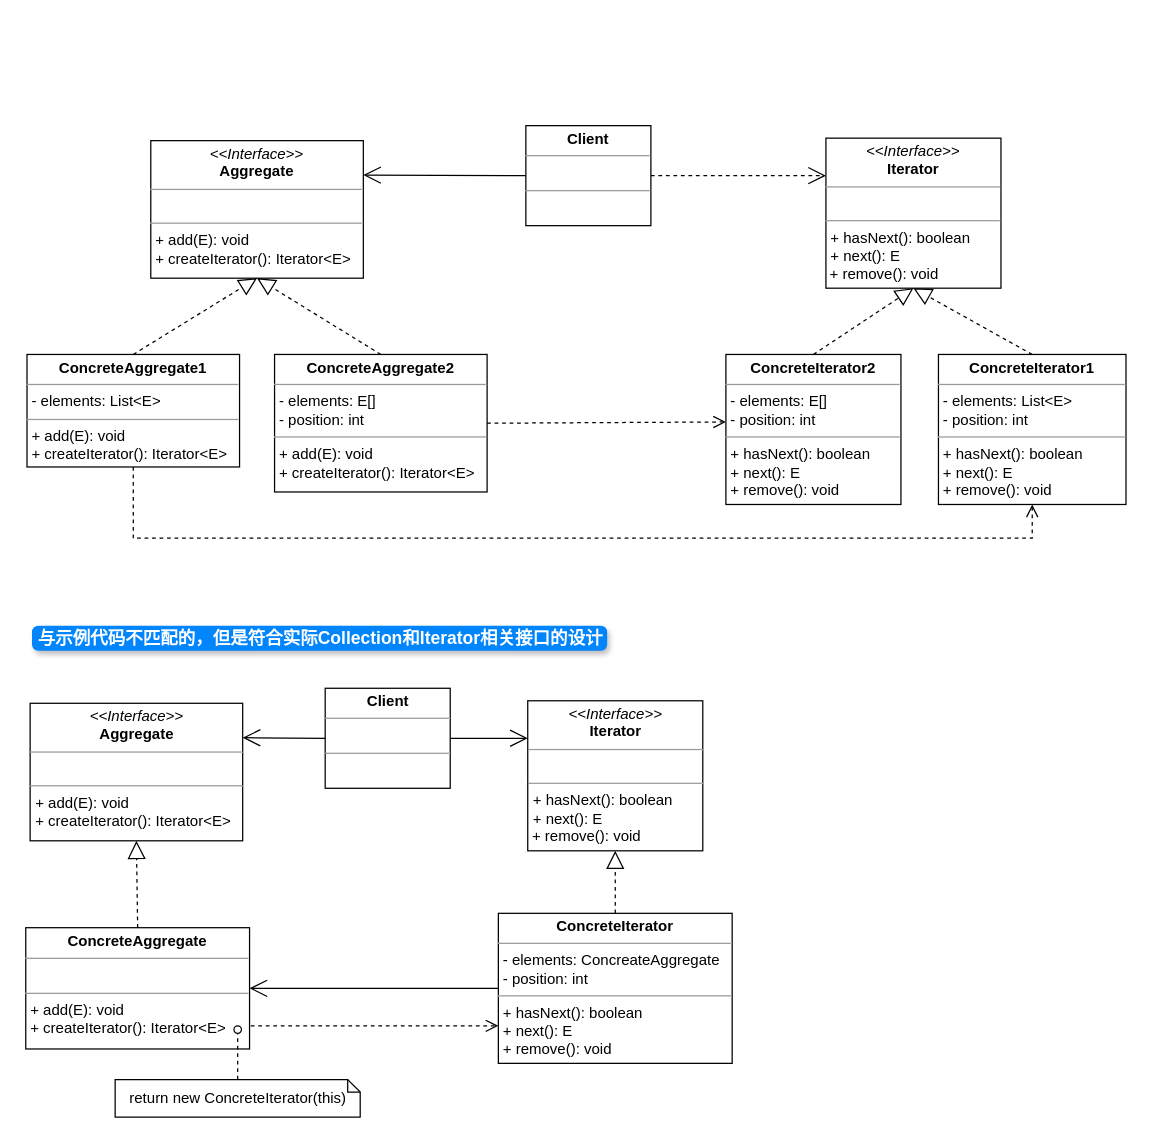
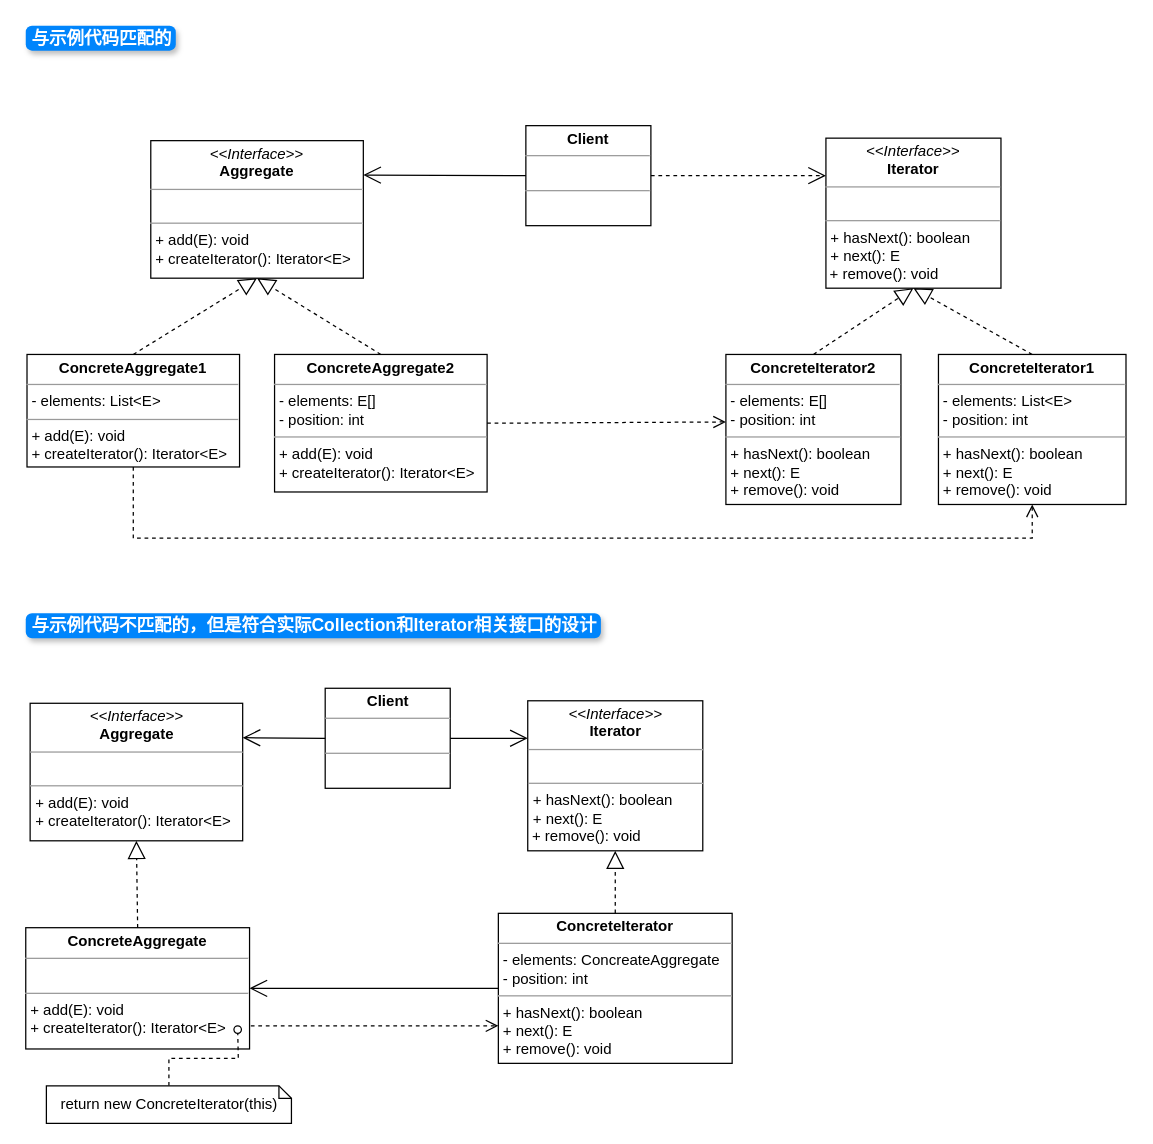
  <mxCell id="0" />
  <mxCell id="1" parent="0" />
  <mxCell id="2" value="&lt;p style=&quot;margin:0px;margin-top:4px;text-align:center;&quot;&gt;&lt;i&gt;&amp;lt;&amp;lt;Interface&amp;gt;&amp;gt;&lt;/i&gt;&lt;br&gt;&lt;b&gt;Iterator&lt;/b&gt;&lt;/p&gt;&lt;hr size=&quot;1&quot;&gt;&lt;p style=&quot;margin:0px;margin-left:4px;&quot;&gt;&amp;nbsp;&lt;br&gt;&lt;/p&gt;&lt;hr size=&quot;1&quot;&gt;&lt;p style=&quot;margin:0px;margin-left:4px;&quot;&gt;+ hasNext(): boolean&lt;br&gt;+ next(): E&lt;/p&gt;&amp;nbsp;+ remove(): void" style="verticalAlign=top;align=left;overflow=fill;fontSize=12;fontFamily=Helvetica;html=1;whiteSpace=wrap;" vertex="1" parent="1"><mxGeometry x="660" y="110" width="140" height="120" as="geometry" /></mxCell>
  <mxCell id="3" value="&lt;p style=&quot;margin:0px;margin-top:4px;text-align:center;&quot;&gt;&lt;b&gt;ConcreteIterator1&lt;/b&gt;&lt;/p&gt;&lt;hr size=&quot;1&quot;&gt;&lt;p style=&quot;margin:0px;margin-left:4px;&quot;&gt;- elements: List&amp;lt;E&amp;gt;&lt;/p&gt;&lt;p style=&quot;margin:0px;margin-left:4px;&quot;&gt;&lt;span style=&quot;background-color: initial;&quot;&gt;- position: int&lt;/span&gt;&lt;/p&gt;&lt;hr size=&quot;1&quot;&gt;&lt;p style=&quot;border-color: var(--border-color); margin: 0px 0px 0px 4px;&quot;&gt;+ hasNext(): boolean&lt;br style=&quot;border-color: var(--border-color);&quot;&gt;+ next(): E&lt;/p&gt;&lt;p style=&quot;margin:0px;margin-left:4px;&quot;&gt;+ remove(): void&lt;br&gt;&lt;/p&gt;" style="verticalAlign=top;align=left;overflow=fill;fontSize=12;fontFamily=Helvetica;html=1;whiteSpace=wrap;" vertex="1" parent="1"><mxGeometry x="750" y="283" width="150" height="120" as="geometry" /></mxCell>
  <mxCell id="4" value="" style="endArrow=block;dashed=1;endFill=0;endSize=12;html=1;rounded=0;exitX=0.5;exitY=0;exitDx=0;exitDy=0;entryX=0.5;entryY=1;entryDx=0;entryDy=0;" edge="1" parent="1" source="3" target="2"><mxGeometry width="160" relative="1" as="geometry"><mxPoint x="660" y="270" as="sourcePoint" /><mxPoint x="820" y="270" as="targetPoint" /></mxGeometry></mxCell>
  <mxCell id="5" value="&lt;p style=&quot;margin:0px;margin-top:4px;text-align:center;&quot;&gt;&lt;b&gt;ConcreteIterator2&lt;/b&gt;&lt;/p&gt;&lt;hr size=&quot;1&quot;&gt;&lt;p style=&quot;margin:0px;margin-left:4px;&quot;&gt;- elements: E[]&lt;/p&gt;&lt;p style=&quot;border-color: var(--border-color); margin: 0px 0px 0px 4px;&quot;&gt;&lt;span style=&quot;border-color: var(--border-color); background-color: initial;&quot;&gt;- position: int&lt;/span&gt;&lt;/p&gt;&lt;hr size=&quot;1&quot;&gt;&lt;p style=&quot;border-color: var(--border-color); margin: 0px 0px 0px 4px;&quot;&gt;+ hasNext(): boolean&lt;br style=&quot;border-color: var(--border-color);&quot;&gt;+ next(): E&lt;/p&gt;&lt;p style=&quot;margin:0px;margin-left:4px;&quot;&gt;+ remove(): void&lt;br&gt;&lt;/p&gt;" style="verticalAlign=top;align=left;overflow=fill;fontSize=12;fontFamily=Helvetica;html=1;whiteSpace=wrap;" vertex="1" parent="1"><mxGeometry x="580" y="283" width="140" height="120" as="geometry" /></mxCell>
  <mxCell id="6" value="" style="endArrow=block;dashed=1;endFill=0;endSize=12;html=1;rounded=0;exitX=0.5;exitY=0;exitDx=0;exitDy=0;entryX=0.5;entryY=1;entryDx=0;entryDy=0;" edge="1" parent="1" source="5" target="2"><mxGeometry width="160" relative="1" as="geometry"><mxPoint x="660" y="270" as="sourcePoint" /><mxPoint x="820" y="270" as="targetPoint" /></mxGeometry></mxCell>
  <mxCell id="7" value="&lt;p style=&quot;margin:0px;margin-top:4px;text-align:center;&quot;&gt;&lt;i&gt;&amp;lt;&amp;lt;Interface&amp;gt;&amp;gt;&lt;/i&gt;&lt;br&gt;&lt;b&gt;Aggregate&lt;/b&gt;&lt;/p&gt;&lt;hr size=&quot;1&quot;&gt;&lt;p style=&quot;margin:0px;margin-left:4px;&quot;&gt;&amp;nbsp;&lt;/p&gt;&lt;hr size=&quot;1&quot;&gt;&lt;p style=&quot;margin:0px;margin-left:4px;&quot;&gt;+ add(E): void&lt;br&gt;+ createIterator(): Iterator&amp;lt;E&amp;gt;&lt;/p&gt;" style="verticalAlign=top;align=left;overflow=fill;fontSize=12;fontFamily=Helvetica;html=1;whiteSpace=wrap;" vertex="1" parent="1"><mxGeometry x="120" y="112" width="170" height="110" as="geometry" /></mxCell>
  <mxCell id="8" value="&lt;p style=&quot;margin:0px;margin-top:4px;text-align:center;&quot;&gt;&lt;b&gt;ConcreteAggregate1&lt;/b&gt;&lt;/p&gt;&lt;hr size=&quot;1&quot;&gt;&lt;p style=&quot;margin:0px;margin-left:4px;&quot;&gt;- elements: List&amp;lt;E&amp;gt;&lt;/p&gt;&lt;hr size=&quot;1&quot;&gt;&lt;p style=&quot;margin:0px;margin-left:4px;&quot;&gt;+ add(E): void&lt;/p&gt;&lt;p style=&quot;margin:0px;margin-left:4px;&quot;&gt;+ createIterator(): Iterator&amp;lt;E&amp;gt;&lt;/p&gt;" style="verticalAlign=top;align=left;overflow=fill;fontSize=12;fontFamily=Helvetica;html=1;whiteSpace=wrap;" vertex="1" parent="1"><mxGeometry x="21" y="283" width="170" height="90" as="geometry" /></mxCell>
  <mxCell id="9" value="&lt;p style=&quot;margin:0px;margin-top:4px;text-align:center;&quot;&gt;&lt;b&gt;ConcreteAggregate2&lt;/b&gt;&lt;/p&gt;&lt;hr size=&quot;1&quot;&gt;&lt;p style=&quot;margin:0px;margin-left:4px;&quot;&gt;- elements: E[]&lt;/p&gt;&lt;p style=&quot;margin:0px;margin-left:4px;&quot;&gt;- position: int&lt;/p&gt;&lt;hr size=&quot;1&quot;&gt;&lt;p style=&quot;margin:0px;margin-left:4px;&quot;&gt;+ add(E): void&lt;/p&gt;&lt;p style=&quot;margin:0px;margin-left:4px;&quot;&gt;+ createIterator(): Iterator&amp;lt;E&amp;gt;&lt;/p&gt;" style="verticalAlign=top;align=left;overflow=fill;fontSize=12;fontFamily=Helvetica;html=1;whiteSpace=wrap;" vertex="1" parent="1"><mxGeometry x="219" y="283" width="170" height="110" as="geometry" /></mxCell>
  <mxCell id="10" value="" style="endArrow=block;dashed=1;endFill=0;endSize=12;html=1;rounded=0;exitX=0.5;exitY=0;exitDx=0;exitDy=0;entryX=0.5;entryY=1;entryDx=0;entryDy=0;" edge="1" parent="1" source="8" target="7"><mxGeometry width="160" relative="1" as="geometry"><mxPoint x="420" y="310" as="sourcePoint" /><mxPoint x="580" y="310" as="targetPoint" /></mxGeometry></mxCell>
  <mxCell id="11" value="" style="endArrow=block;dashed=1;endFill=0;endSize=12;html=1;rounded=0;exitX=0.5;exitY=0;exitDx=0;exitDy=0;entryX=0.5;entryY=1;entryDx=0;entryDy=0;" edge="1" parent="1" source="9" target="7"><mxGeometry width="160" relative="1" as="geometry"><mxPoint x="420" y="310" as="sourcePoint" /><mxPoint x="580" y="310" as="targetPoint" /></mxGeometry></mxCell>
  <mxCell id="12" value="&lt;p style=&quot;margin:0px;margin-top:4px;text-align:center;&quot;&gt;&lt;b&gt;Client&lt;/b&gt;&lt;/p&gt;&lt;hr size=&quot;1&quot;&gt;&lt;p style=&quot;margin:0px;margin-left:4px;&quot;&gt;&amp;nbsp;&lt;/p&gt;&lt;hr size=&quot;1&quot;&gt;&lt;p style=&quot;margin:0px;margin-left:4px;&quot;&gt;&amp;nbsp;&lt;/p&gt;" style="verticalAlign=top;align=left;overflow=fill;fontSize=12;fontFamily=Helvetica;html=1;whiteSpace=wrap;" vertex="1" parent="1"><mxGeometry x="420" y="100" width="100" height="80" as="geometry" /></mxCell>
- <mxCell id="14" value="与示例代码不匹配的，但是符合实际Collection和Iterator相关接口的设计" style="html=1;shadow=1;dashed=0;shape=mxgraph.bootstrap.rrect;rSize=5;strokeColor=none;strokeWidth=1;fillColor=#0085FC;fontColor=#FFFFFF;whiteSpace=wrap;align=left;verticalAlign=middle;spacingLeft=0;fontStyle=1;fontSize=14;spacing=5;" vertex="1" parent="1"><mxGeometry x="25" y="500" width="460" height="20" as="geometry" /></mxCell>
+ <mxCell id="13" value="与示例代码匹配的" style="html=1;shadow=1;dashed=0;shape=mxgraph.bootstrap.rrect;rSize=5;strokeColor=none;strokeWidth=1;fillColor=#0085FC;fontColor=#FFFFFF;whiteSpace=wrap;align=left;verticalAlign=middle;spacingLeft=0;fontStyle=1;fontSize=14;spacing=5;" vertex="1" parent="1"><mxGeometry x="20" y="20" width="120" height="20" as="geometry" /></mxCell>
+ <mxCell id="14" value="与示例代码不匹配的，但是符合实际Collection和Iterator相关接口的设计" style="html=1;shadow=1;dashed=0;shape=mxgraph.bootstrap.rrect;rSize=5;strokeColor=none;strokeWidth=1;fillColor=#0085FC;fontColor=#FFFFFF;whiteSpace=wrap;align=left;verticalAlign=middle;spacingLeft=0;fontStyle=1;fontSize=14;spacing=5;" vertex="1" parent="1"><mxGeometry x="20" y="490" width="460" height="20" as="geometry" /></mxCell>
  <mxCell id="15" value="" style="endArrow=open;endSize=12;dashed=1;html=1;rounded=0;exitX=1;exitY=0.5;exitDx=0;exitDy=0;entryX=0;entryY=0.25;entryDx=0;entryDy=0;" edge="1" parent="1" source="12" target="2"><mxGeometry width="160" relative="1" as="geometry"><mxPoint x="530" y="140" as="sourcePoint" /><mxPoint x="690" y="140" as="targetPoint" /></mxGeometry></mxCell>
  <mxCell id="16" value="&lt;p style=&quot;margin:0px;margin-top:4px;text-align:center;&quot;&gt;&lt;i&gt;&amp;lt;&amp;lt;Interface&amp;gt;&amp;gt;&lt;/i&gt;&lt;br&gt;&lt;b&gt;Iterator&lt;/b&gt;&lt;/p&gt;&lt;hr size=&quot;1&quot;&gt;&lt;p style=&quot;margin:0px;margin-left:4px;&quot;&gt;&amp;nbsp;&lt;br&gt;&lt;/p&gt;&lt;hr size=&quot;1&quot;&gt;&lt;p style=&quot;margin:0px;margin-left:4px;&quot;&gt;+ hasNext(): boolean&lt;br&gt;+ next(): E&lt;/p&gt;&amp;nbsp;+ remove(): void" style="verticalAlign=top;align=left;overflow=fill;fontSize=12;fontFamily=Helvetica;html=1;whiteSpace=wrap;" vertex="1" parent="1"><mxGeometry x="421.5" y="560" width="140" height="120" as="geometry" /></mxCell>
  <mxCell id="17" value="&lt;p style=&quot;margin:0px;margin-top:4px;text-align:center;&quot;&gt;&lt;b&gt;ConcreteIterator&lt;/b&gt;&lt;/p&gt;&lt;hr size=&quot;1&quot;&gt;&lt;p style=&quot;margin:0px;margin-left:4px;&quot;&gt;- elements: ConcreateAggregate&lt;/p&gt;&lt;p style=&quot;margin:0px;margin-left:4px;&quot;&gt;&lt;span style=&quot;background-color: initial;&quot;&gt;- position: int&lt;/span&gt;&lt;/p&gt;&lt;hr size=&quot;1&quot;&gt;&lt;p style=&quot;border-color: var(--border-color); margin: 0px 0px 0px 4px;&quot;&gt;+ hasNext(): boolean&lt;br style=&quot;border-color: var(--border-color);&quot;&gt;+ next(): E&lt;/p&gt;&lt;p style=&quot;margin:0px;margin-left:4px;&quot;&gt;+ remove(): void&lt;br&gt;&lt;/p&gt;" style="verticalAlign=top;align=left;overflow=fill;fontSize=12;fontFamily=Helvetica;html=1;whiteSpace=wrap;" vertex="1" parent="1"><mxGeometry x="398" y="730" width="187" height="120" as="geometry" /></mxCell>
  <mxCell id="18" value="" style="endArrow=block;dashed=1;endFill=0;endSize=12;html=1;rounded=0;exitX=0.5;exitY=0;exitDx=0;exitDy=0;entryX=0.5;entryY=1;entryDx=0;entryDy=0;" edge="1" parent="1" source="17" target="16"><mxGeometry width="160" relative="1" as="geometry"><mxPoint x="421.5" y="720" as="sourcePoint" /><mxPoint x="581.5" y="720" as="targetPoint" /></mxGeometry></mxCell>
  <mxCell id="19" value="&lt;p style=&quot;margin:0px;margin-top:4px;text-align:center;&quot;&gt;&lt;i&gt;&amp;lt;&amp;lt;Interface&amp;gt;&amp;gt;&lt;/i&gt;&lt;br&gt;&lt;b&gt;Aggregate&lt;/b&gt;&lt;/p&gt;&lt;hr size=&quot;1&quot;&gt;&lt;p style=&quot;margin:0px;margin-left:4px;&quot;&gt;&amp;nbsp;&lt;/p&gt;&lt;hr size=&quot;1&quot;&gt;&lt;p style=&quot;margin:0px;margin-left:4px;&quot;&gt;+ add(E): void&lt;br&gt;+ createIterator(): Iterator&amp;lt;E&amp;gt;&lt;/p&gt;" style="verticalAlign=top;align=left;overflow=fill;fontSize=12;fontFamily=Helvetica;html=1;whiteSpace=wrap;" vertex="1" parent="1"><mxGeometry x="23.5" y="562" width="170" height="110" as="geometry" /></mxCell>
  <mxCell id="20" value="&lt;p style=&quot;margin:0px;margin-top:4px;text-align:center;&quot;&gt;&lt;b&gt;ConcreteAggregate&lt;/b&gt;&lt;/p&gt;&lt;hr size=&quot;1&quot;&gt;&lt;p style=&quot;margin:0px;margin-left:4px;&quot;&gt;&lt;br&gt;&lt;/p&gt;&lt;hr size=&quot;1&quot;&gt;&lt;p style=&quot;margin:0px;margin-left:4px;&quot;&gt;+ add(E): void&lt;/p&gt;&lt;p style=&quot;margin:0px;margin-left:4px;&quot;&gt;+ createIterator(): Iterator&amp;lt;E&amp;gt;&lt;/p&gt;" style="verticalAlign=top;align=left;overflow=fill;fontSize=12;fontFamily=Helvetica;html=1;whiteSpace=wrap;" vertex="1" parent="1"><mxGeometry x="20" y="741.5" width="179" height="97" as="geometry" /></mxCell>
  <mxCell id="21" value="" style="endArrow=block;dashed=1;endFill=0;endSize=12;html=1;rounded=0;exitX=0.5;exitY=0;exitDx=0;exitDy=0;entryX=0.5;entryY=1;entryDx=0;entryDy=0;" edge="1" parent="1" source="20" target="19"><mxGeometry width="160" relative="1" as="geometry"><mxPoint x="323.5" y="760" as="sourcePoint" /><mxPoint x="483.5" y="760" as="targetPoint" /></mxGeometry></mxCell>
  <mxCell id="22" value="&lt;p style=&quot;margin:0px;margin-top:4px;text-align:center;&quot;&gt;&lt;b&gt;Client&lt;/b&gt;&lt;/p&gt;&lt;hr size=&quot;1&quot;&gt;&lt;p style=&quot;margin:0px;margin-left:4px;&quot;&gt;&amp;nbsp;&lt;/p&gt;&lt;hr size=&quot;1&quot;&gt;&lt;p style=&quot;margin:0px;margin-left:4px;&quot;&gt;&amp;nbsp;&lt;/p&gt;" style="verticalAlign=top;align=left;overflow=fill;fontSize=12;fontFamily=Helvetica;html=1;whiteSpace=wrap;" vertex="1" parent="1"><mxGeometry x="259.5" y="550" width="100" height="80" as="geometry" /></mxCell>
  <mxCell id="23" value="" style="endArrow=open;endFill=1;endSize=12;html=1;rounded=0;exitX=0;exitY=0.5;exitDx=0;exitDy=0;entryX=1;entryY=0.25;entryDx=0;entryDy=0;" edge="1" parent="1" source="22" target="19"><mxGeometry width="160" relative="1" as="geometry"><mxPoint x="324.5" y="580" as="sourcePoint" /><mxPoint x="484.5" y="580" as="targetPoint" /></mxGeometry></mxCell>
  <mxCell id="24" value="" style="endArrow=open;endFill=1;endSize=12;html=1;rounded=0;exitX=1;exitY=0.5;exitDx=0;exitDy=0;entryX=0;entryY=0.25;entryDx=0;entryDy=0;" edge="1" parent="1" source="22" target="16"><mxGeometry width="160" relative="1" as="geometry"><mxPoint x="324.5" y="690" as="sourcePoint" /><mxPoint x="484.5" y="690" as="targetPoint" /></mxGeometry></mxCell>
  <mxCell id="25" style="edgeStyle=orthogonalEdgeStyle;rounded=0;orthogonalLoop=1;jettySize=auto;html=1;exitX=0.5;exitY=0;exitDx=0;exitDy=0;exitPerimeter=0;dashed=1;endArrow=oval;endFill=0;" edge="1" parent="1" source="26"><mxGeometry relative="1" as="geometry"><mxPoint x="189.5" y="823" as="targetPoint" /></mxGeometry></mxCell>
- <mxCell id="26" value="return new ConcreteIterator(this)" style="shape=note;size=10;whiteSpace=wrap;html=1;" vertex="1" parent="1"><mxGeometry x="91.5" y="863" width="196" height="30" as="geometry" /></mxCell>
+ <mxCell id="26" value="return new ConcreteIterator(this)" style="shape=note;size=10;whiteSpace=wrap;html=1;" vertex="1" parent="1"><mxGeometry x="36.5" y="868" width="196" height="30" as="geometry" /></mxCell>
  <mxCell id="27" value="" style="endArrow=open;endFill=1;endSize=12;html=1;rounded=0;exitX=0;exitY=0.5;exitDx=0;exitDy=0;entryX=1;entryY=0.5;entryDx=0;entryDy=0;" edge="1" parent="1" source="17" target="20"><mxGeometry width="160" relative="1" as="geometry"><mxPoint x="290" y="730" as="sourcePoint" /><mxPoint x="450" y="730" as="targetPoint" /></mxGeometry></mxCell>
  <mxCell id="28" value="" style="html=1;verticalAlign=bottom;endArrow=open;dashed=1;endSize=8;elbow=vertical;rounded=0;entryX=0;entryY=0.75;entryDx=0;entryDy=0;" edge="1" parent="1" target="17"><mxGeometry relative="1" as="geometry"><mxPoint x="200" y="820" as="sourcePoint" /><mxPoint x="390" y="817" as="targetPoint" /></mxGeometry></mxCell>
  <mxCell id="29" value="" style="endArrow=open;endFill=1;endSize=12;html=1;rounded=0;exitX=0;exitY=0.5;exitDx=0;exitDy=0;entryX=1;entryY=0.25;entryDx=0;entryDy=0;" edge="1" parent="1" source="12" target="7"><mxGeometry width="160" relative="1" as="geometry"><mxPoint x="430" y="260" as="sourcePoint" /><mxPoint x="590" y="260" as="targetPoint" /></mxGeometry></mxCell>
  <mxCell id="30" value="" style="html=1;verticalAlign=bottom;endArrow=open;dashed=1;endSize=8;elbow=vertical;rounded=0;exitX=1;exitY=0.5;exitDx=0;exitDy=0;entryX=0;entryY=0.45;entryDx=0;entryDy=0;entryPerimeter=0;" edge="1" parent="1" source="9" target="5"><mxGeometry relative="1" as="geometry"><mxPoint x="550" y="260" as="sourcePoint" /><mxPoint x="580" y="340" as="targetPoint" /></mxGeometry></mxCell>
  <mxCell id="31" value="" style="html=1;verticalAlign=bottom;endArrow=open;dashed=1;endSize=8;edgeStyle=orthogonalEdgeStyle;elbow=vertical;rounded=0;exitX=0.5;exitY=1;exitDx=0;exitDy=0;entryX=0.5;entryY=1;entryDx=0;entryDy=0;" edge="1" parent="1" source="8" target="3"><mxGeometry relative="1" as="geometry"><mxPoint x="430" y="260" as="sourcePoint" /><mxPoint x="350" y="260" as="targetPoint" /><Array as="points"><mxPoint x="106" y="430" /><mxPoint x="825" y="430" /></Array></mxGeometry></mxCell>
